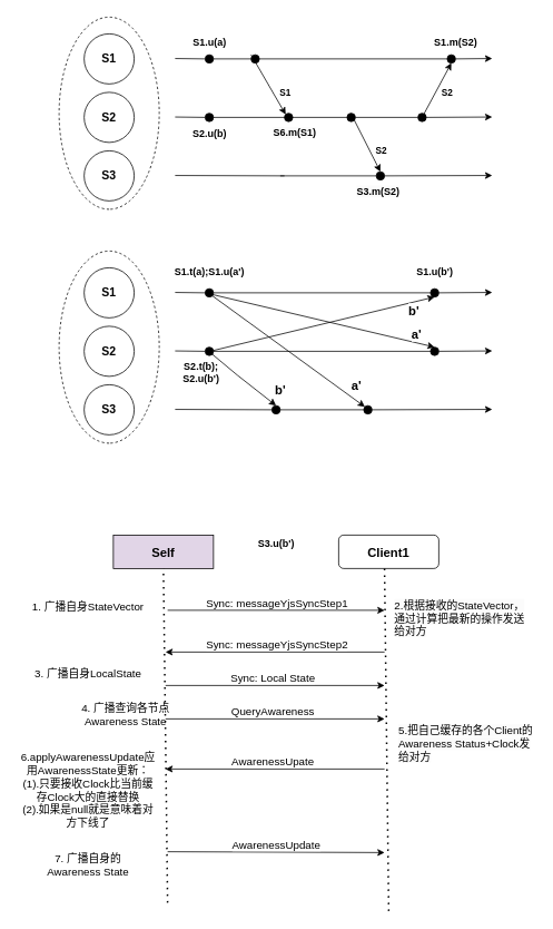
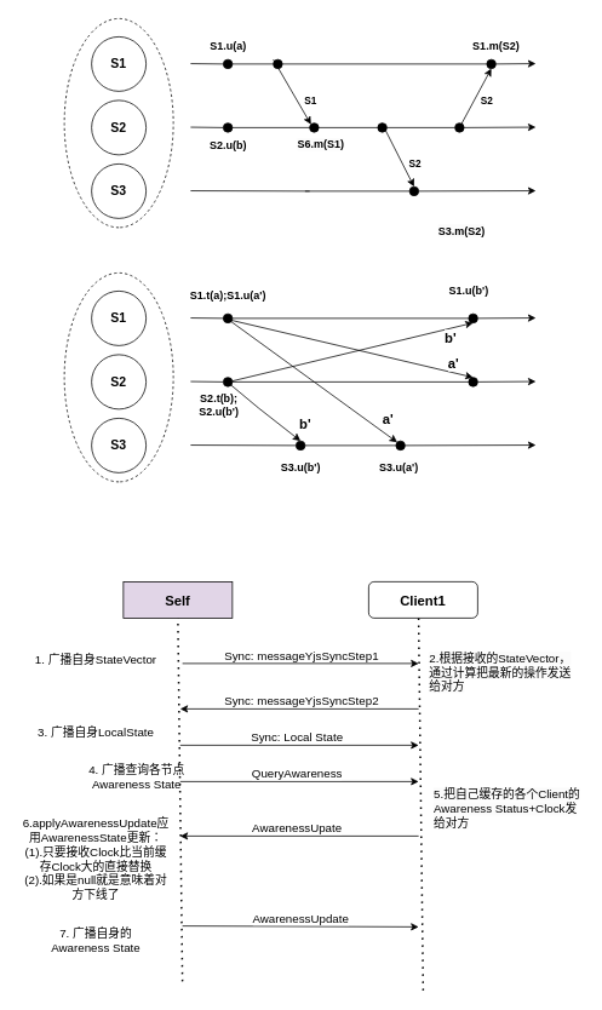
  <mxCell id="0" />
  <mxCell id="1" parent="0" />
  <mxCell id="2" value="" style="ellipse;whiteSpace=wrap;html=1;direction=south;dashed=1;" vertex="1" parent="1"><mxGeometry x="70" y="300" width="120" height="230" as="geometry" /></mxCell>
  <mxCell id="3" value="S1" style="ellipse;whiteSpace=wrap;html=1;aspect=fixed;fontSize=14;fontStyle=1" vertex="1" parent="1"><mxGeometry x="100" y="320" width="60" height="60" as="geometry" /></mxCell>
  <mxCell id="4" value="S2" style="ellipse;whiteSpace=wrap;html=1;aspect=fixed;fontSize=14;fontStyle=1" vertex="1" parent="1"><mxGeometry x="100" y="390" width="60" height="60" as="geometry" /></mxCell>
  <mxCell id="5" value="S3" style="ellipse;whiteSpace=wrap;html=1;aspect=fixed;fontSize=14;fontStyle=1" vertex="1" parent="1"><mxGeometry x="100" y="460" width="60" height="60" as="geometry" /></mxCell>
  <mxCell id="6" value="" style="endArrow=classic;html=1;rounded=0;" edge="1" parent="1" source="19"><mxGeometry width="50" height="50" relative="1" as="geometry"><mxPoint x="209" y="349.58" as="sourcePoint" /><mxPoint x="589" y="349.58" as="targetPoint" /></mxGeometry></mxCell>
  <mxCell id="7" value="" style="endArrow=classic;html=1;rounded=0;" edge="1" parent="1" source="21"><mxGeometry width="50" height="50" relative="1" as="geometry"><mxPoint x="209" y="419.58" as="sourcePoint" /><mxPoint x="589" y="419.58" as="targetPoint" /></mxGeometry></mxCell>
  <mxCell id="8" value="" style="endArrow=classic;html=1;rounded=0;" edge="1" parent="1" source="17"><mxGeometry width="50" height="50" relative="1" as="geometry"><mxPoint x="209" y="489.58" as="sourcePoint" /><mxPoint x="589" y="489.58" as="targetPoint" /></mxGeometry></mxCell>
  <mxCell id="9" value="" style="endArrow=none;html=1;rounded=0;endFill=0;" edge="1" parent="1" target="10"><mxGeometry width="50" height="50" relative="1" as="geometry"><mxPoint x="209" y="349.58" as="sourcePoint" /><mxPoint x="589" y="349.58" as="targetPoint" /></mxGeometry></mxCell>
  <mxCell id="10" value="" style="ellipse;whiteSpace=wrap;html=1;aspect=fixed;fillColor=#000000;" vertex="1" parent="1"><mxGeometry x="245" y="345" width="10" height="10" as="geometry" /></mxCell>
  <mxCell id="11" value="S1.t(a);S1.u(a')" style="text;html=1;align=center;verticalAlign=middle;resizable=0;points=[];autosize=1;strokeColor=none;fillColor=none;fontStyle=1" vertex="1" parent="1"><mxGeometry x="200" y="310" width="100" height="30" as="geometry" /></mxCell>
  <mxCell id="12" value="" style="endArrow=none;html=1;rounded=0;endFill=0;" edge="1" parent="1" target="13"><mxGeometry width="50" height="50" relative="1" as="geometry"><mxPoint x="209" y="419.58" as="sourcePoint" /><mxPoint x="589" y="419.58" as="targetPoint" /></mxGeometry></mxCell>
  <mxCell id="13" value="" style="ellipse;whiteSpace=wrap;html=1;aspect=fixed;fillColor=#000000;" vertex="1" parent="1"><mxGeometry x="245" y="415" width="10" height="10" as="geometry" /></mxCell>
  <mxCell id="14" value="" style="endArrow=none;html=1;rounded=0;endFill=0;" edge="1" parent="1" target="15"><mxGeometry width="50" height="50" relative="1" as="geometry"><mxPoint x="209" y="489.58" as="sourcePoint" /><mxPoint x="589" y="489.58" as="targetPoint" /></mxGeometry></mxCell>
  <mxCell id="15" value="" style="ellipse;whiteSpace=wrap;html=1;aspect=fixed;fillColor=#000000;" vertex="1" parent="1"><mxGeometry x="325" y="485" width="10" height="10" as="geometry" /></mxCell>
  <mxCell id="16" value="" style="endArrow=none;html=1;rounded=0;endFill=0;" edge="1" parent="1" source="15" target="17"><mxGeometry width="50" height="50" relative="1" as="geometry"><mxPoint x="315" y="490" as="sourcePoint" /><mxPoint x="589" y="489.58" as="targetPoint" /></mxGeometry></mxCell>
  <mxCell id="17" value="" style="ellipse;whiteSpace=wrap;html=1;aspect=fixed;fillColor=#000000;" vertex="1" parent="1"><mxGeometry x="435" y="485" width="10" height="10" as="geometry" /></mxCell>
  <mxCell id="18" value="" style="endArrow=none;html=1;rounded=0;endFill=0;" edge="1" parent="1" source="10" target="19"><mxGeometry width="50" height="50" relative="1" as="geometry"><mxPoint x="255" y="350" as="sourcePoint" /><mxPoint x="589" y="349.58" as="targetPoint" /></mxGeometry></mxCell>
  <mxCell id="19" value="" style="ellipse;whiteSpace=wrap;html=1;aspect=fixed;fillColor=#000000;" vertex="1" parent="1"><mxGeometry x="515" y="345" width="10" height="10" as="geometry" /></mxCell>
  <mxCell id="20" value="" style="endArrow=none;html=1;rounded=0;endFill=0;" edge="1" parent="1" source="13" target="21"><mxGeometry width="50" height="50" relative="1" as="geometry"><mxPoint x="255" y="420" as="sourcePoint" /><mxPoint x="589" y="419.58" as="targetPoint" /></mxGeometry></mxCell>
  <mxCell id="21" value="" style="ellipse;whiteSpace=wrap;html=1;aspect=fixed;fillColor=#000000;" vertex="1" parent="1"><mxGeometry x="515" y="415" width="10" height="10" as="geometry" /></mxCell>
  <mxCell id="22" value="S2.t(b);&lt;div&gt;S2.u(b')&lt;/div&gt;" style="text;html=1;align=center;verticalAlign=middle;resizable=0;points=[];autosize=1;strokeColor=none;fillColor=none;fontStyle=1" vertex="1" parent="1"><mxGeometry x="205" y="425" width="70" height="40" as="geometry" /></mxCell>
- <mxCell id="23" value="S3.u(b')" style="text;html=1;align=center;verticalAlign=middle;resizable=0;points=[];autosize=1;strokeColor=none;fillColor=none;fontStyle=1" vertex="1" parent="1"><mxGeometry x="295" y="635" width="70" height="30" as="geometry" /></mxCell>
- <mxCell id="25" value="S1.u(b')" style="text;html=1;align=center;verticalAlign=middle;resizable=0;points=[];autosize=1;strokeColor=none;fillColor=none;fontStyle=1" vertex="1" parent="1"><mxGeometry x="485" y="310" width="70" height="30" as="geometry" /></mxCell>
+ <mxCell id="23" value="S3.u(b')" style="text;html=1;align=center;verticalAlign=middle;resizable=0;points=[];autosize=1;strokeColor=none;fillColor=none;fontStyle=1" vertex="1" parent="1"><mxGeometry x="295" y="500" width="70" height="30" as="geometry" /></mxCell>
+ <mxCell id="24" value="&lt;span style=&quot;color: rgb(0, 0, 0); font-family: Helvetica; font-size: 12px; font-style: normal; font-variant-ligatures: normal; font-variant-caps: normal; font-weight: 700; letter-spacing: normal; orphans: 2; text-align: center; text-indent: 0px; text-transform: none; widows: 2; word-spacing: 0px; -webkit-text-stroke-width: 0px; white-space: nowrap; background-color: rgb(251, 251, 251); text-decoration-thickness: initial; text-decoration-style: initial; text-decoration-color: initial; display: inline !important; float: none;&quot;&gt;S3.u(a')&lt;/span&gt;" style="text;whiteSpace=wrap;html=1;" vertex="1" parent="1"><mxGeometry x="415" y="500" width="120" height="40" as="geometry" /></mxCell>
+ <mxCell id="25" value="S1.u(b')" style="text;html=1;align=center;verticalAlign=middle;resizable=0;points=[];autosize=1;strokeColor=none;fillColor=none;fontStyle=1" vertex="1" parent="1"><mxGeometry x="480" y="305" width="70" height="30" as="geometry" /></mxCell>
  <mxCell id="26" value="" style="endArrow=classic;html=1;rounded=0;entryX=0;entryY=0;entryDx=0;entryDy=0;exitX=1;exitY=1;exitDx=0;exitDy=0;" edge="1" parent="1" source="10" target="17"><mxGeometry width="50" height="50" relative="1" as="geometry"><mxPoint x="295" y="380" as="sourcePoint" /><mxPoint x="345" y="330" as="targetPoint" /></mxGeometry></mxCell>
  <mxCell id="27" value="a&lt;font style=&quot;font-size: 15px;&quot;&gt;&lt;span style=&quot;font-size: 15px;&quot;&gt;'&lt;/span&gt;&lt;/font&gt;" style="edgeLabel;html=1;align=center;verticalAlign=middle;resizable=0;points=[];fontSize=15;fontStyle=1" vertex="1" connectable="0" parent="26"><mxGeometry x="0.731" y="-1" relative="1" as="geometry"><mxPoint x="14" y="-9" as="offset" /></mxGeometry></mxCell>
  <mxCell id="28" value="" style="endArrow=classic;html=1;rounded=0;exitX=1;exitY=1;exitDx=0;exitDy=0;entryX=0.5;entryY=0;entryDx=0;entryDy=0;" edge="1" parent="1" target="21"><mxGeometry width="50" height="50" relative="1" as="geometry"><mxPoint x="245" y="350" as="sourcePoint" /><mxPoint x="485" y="390" as="targetPoint" /></mxGeometry></mxCell>
  <mxCell id="29" value="a&lt;font style=&quot;font-size: 15px;&quot;&gt;&lt;span style=&quot;font-size: 15px;&quot;&gt;'&lt;/span&gt;&lt;/font&gt;" style="edgeLabel;html=1;align=center;verticalAlign=middle;resizable=0;points=[];fontSize=15;fontStyle=1" vertex="1" connectable="0" parent="28"><mxGeometry x="0.731" y="-1" relative="1" as="geometry"><mxPoint x="14" y="-9" as="offset" /></mxGeometry></mxCell>
  <mxCell id="30" value="" style="endArrow=classic;html=1;rounded=0;entryX=0.5;entryY=0;entryDx=0;entryDy=0;" edge="1" parent="1" target="15"><mxGeometry width="50" height="50" relative="1" as="geometry"><mxPoint x="253.54" y="423.54" as="sourcePoint" /><mxPoint x="325.004" y="485.004" as="targetPoint" /><Array as="points"><mxPoint x="283.54" y="448.54" /></Array></mxGeometry></mxCell>
  <mxCell id="31" value="b'" style="edgeLabel;html=1;align=center;verticalAlign=middle;resizable=0;points=[];fontSize=15;fontStyle=1" vertex="1" connectable="0" parent="30"><mxGeometry x="0.342" y="2" relative="1" as="geometry"><mxPoint x="29" y="2" as="offset" /></mxGeometry></mxCell>
  <mxCell id="32" value="" style="endArrow=classic;html=1;rounded=0;entryX=0.5;entryY=1;entryDx=0;entryDy=0;" edge="1" parent="1" target="19"><mxGeometry width="50" height="50" relative="1" as="geometry"><mxPoint x="255" y="419" as="sourcePoint" /><mxPoint x="355" y="380" as="targetPoint" /><Array as="points" /></mxGeometry></mxCell>
  <mxCell id="33" value="b'" style="edgeLabel;html=1;align=center;verticalAlign=middle;resizable=0;points=[];fontSize=15;fontStyle=1" vertex="1" connectable="0" parent="32"><mxGeometry x="0.342" y="2" relative="1" as="geometry"><mxPoint x="62" y="-4" as="offset" /></mxGeometry></mxCell>
  <mxCell id="34" value="" style="ellipse;whiteSpace=wrap;html=1;direction=south;dashed=1;" vertex="1" parent="1"><mxGeometry x="70" y="20" width="120" height="230" as="geometry" /></mxCell>
  <mxCell id="35" value="S1" style="ellipse;whiteSpace=wrap;html=1;aspect=fixed;fontSize=14;fontStyle=1" vertex="1" parent="1"><mxGeometry x="100" y="40" width="60" height="60" as="geometry" /></mxCell>
  <mxCell id="36" value="S2" style="ellipse;whiteSpace=wrap;html=1;aspect=fixed;fontSize=14;fontStyle=1" vertex="1" parent="1"><mxGeometry x="100" y="110" width="60" height="60" as="geometry" /></mxCell>
  <mxCell id="37" value="S3" style="ellipse;whiteSpace=wrap;html=1;aspect=fixed;fontSize=14;fontStyle=1" vertex="1" parent="1"><mxGeometry x="100" y="180" width="60" height="60" as="geometry" /></mxCell>
  <mxCell id="38" value="" style="endArrow=classic;html=1;rounded=0;" edge="1" parent="1" source="50"><mxGeometry width="50" height="50" relative="1" as="geometry"><mxPoint x="209" y="69.58" as="sourcePoint" /><mxPoint x="589" y="69.58" as="targetPoint" /></mxGeometry></mxCell>
  <mxCell id="39" value="" style="endArrow=classic;html=1;rounded=0;" edge="1" parent="1" source="52"><mxGeometry width="50" height="50" relative="1" as="geometry"><mxPoint x="209" y="139.58" as="sourcePoint" /><mxPoint x="589" y="139.58" as="targetPoint" /></mxGeometry></mxCell>
  <mxCell id="40" value="" style="endArrow=classic;html=1;rounded=0;" edge="1" parent="1" source="48"><mxGeometry width="50" height="50" relative="1" as="geometry"><mxPoint x="209" y="209.58" as="sourcePoint" /><mxPoint x="589" y="209.58" as="targetPoint" /></mxGeometry></mxCell>
  <mxCell id="41" value="" style="endArrow=none;html=1;rounded=0;endFill=0;" edge="1" parent="1" target="42"><mxGeometry width="50" height="50" relative="1" as="geometry"><mxPoint x="209" y="69.58" as="sourcePoint" /><mxPoint x="589" y="69.58" as="targetPoint" /></mxGeometry></mxCell>
  <mxCell id="42" value="" style="ellipse;whiteSpace=wrap;html=1;aspect=fixed;fillColor=#000000;" vertex="1" parent="1"><mxGeometry x="245" y="65" width="10" height="10" as="geometry" /></mxCell>
  <mxCell id="43" value="S1.u(a)" style="text;html=1;align=center;verticalAlign=middle;resizable=0;points=[];autosize=1;strokeColor=none;fillColor=none;fontStyle=1" vertex="1" parent="1"><mxGeometry x="220" y="35" width="60" height="30" as="geometry" /></mxCell>
  <mxCell id="44" value="" style="endArrow=none;html=1;rounded=0;endFill=0;" edge="1" parent="1" target="45"><mxGeometry width="50" height="50" relative="1" as="geometry"><mxPoint x="209" y="139.58" as="sourcePoint" /><mxPoint x="589" y="139.58" as="targetPoint" /></mxGeometry></mxCell>
  <mxCell id="45" value="" style="ellipse;whiteSpace=wrap;html=1;aspect=fixed;fillColor=#000000;" vertex="1" parent="1"><mxGeometry x="245" y="135" width="10" height="10" as="geometry" /></mxCell>
  <mxCell id="46" value="" style="endArrow=none;html=1;rounded=0;endFill=0;" edge="1" parent="1"><mxGeometry width="50" height="50" relative="1" as="geometry"><mxPoint x="209" y="209.58" as="sourcePoint" /><mxPoint x="340" y="210" as="targetPoint" /></mxGeometry></mxCell>
  <mxCell id="47" value="" style="endArrow=none;html=1;rounded=0;endFill=0;" edge="1" parent="1" target="48"><mxGeometry width="50" height="50" relative="1" as="geometry"><mxPoint x="335" y="210" as="sourcePoint" /><mxPoint x="589" y="209.58" as="targetPoint" /></mxGeometry></mxCell>
  <mxCell id="48" value="" style="ellipse;whiteSpace=wrap;html=1;aspect=fixed;fillColor=#000000;" vertex="1" parent="1"><mxGeometry x="450" y="205" width="10" height="10" as="geometry" /></mxCell>
  <mxCell id="49" value="" style="endArrow=none;html=1;rounded=0;endFill=0;" edge="1" parent="1" source="57" target="50"><mxGeometry width="50" height="50" relative="1" as="geometry"><mxPoint x="255" y="70" as="sourcePoint" /><mxPoint x="589" y="69.58" as="targetPoint" /></mxGeometry></mxCell>
  <mxCell id="50" value="" style="ellipse;whiteSpace=wrap;html=1;aspect=fixed;fillColor=#000000;" vertex="1" parent="1"><mxGeometry x="535" y="65" width="10" height="10" as="geometry" /></mxCell>
  <mxCell id="51" value="" style="endArrow=none;html=1;rounded=0;endFill=0;" edge="1" parent="1" source="60" target="52"><mxGeometry width="50" height="50" relative="1" as="geometry"><mxPoint x="255" y="140" as="sourcePoint" /><mxPoint x="589" y="139.58" as="targetPoint" /></mxGeometry></mxCell>
  <mxCell id="52" value="" style="ellipse;whiteSpace=wrap;html=1;aspect=fixed;fillColor=#000000;" vertex="1" parent="1"><mxGeometry x="500" y="135" width="10" height="10" as="geometry" /></mxCell>
  <mxCell id="53" value="&lt;div&gt;S2.u(b)&lt;/div&gt;" style="text;html=1;align=center;verticalAlign=middle;resizable=0;points=[];autosize=1;strokeColor=none;fillColor=none;fontStyle=1" vertex="1" parent="1"><mxGeometry x="220" y="145" width="60" height="30" as="geometry" /></mxCell>
- <mxCell id="54" value="&lt;span style=&quot;color: rgb(0, 0, 0); font-family: Helvetica; font-size: 12px; font-style: normal; font-variant-ligatures: normal; font-variant-caps: normal; font-weight: 700; letter-spacing: normal; orphans: 2; text-align: center; text-indent: 0px; text-transform: none; widows: 2; word-spacing: 0px; -webkit-text-stroke-width: 0px; white-space: nowrap; background-color: rgb(251, 251, 251); text-decoration-thickness: initial; text-decoration-style: initial; text-decoration-color: initial; display: inline !important; float: none;&quot;&gt;S3.m(S2)&lt;/span&gt;" style="text;whiteSpace=wrap;html=1;" vertex="1" parent="1"><mxGeometry x="425" y="215" width="120" height="40" as="geometry" /></mxCell>
+ <mxCell id="54" value="&lt;span style=&quot;color: rgb(0, 0, 0); font-family: Helvetica; font-size: 12px; font-style: normal; font-variant-ligatures: normal; font-variant-caps: normal; font-weight: 700; letter-spacing: normal; orphans: 2; text-align: center; text-indent: 0px; text-transform: none; widows: 2; word-spacing: 0px; -webkit-text-stroke-width: 0px; white-space: nowrap; background-color: rgb(251, 251, 251); text-decoration-thickness: initial; text-decoration-style: initial; text-decoration-color: initial; display: inline !important; float: none;&quot;&gt;S3.m(S2)&lt;/span&gt;" style="text;whiteSpace=wrap;html=1;" vertex="1" parent="1"><mxGeometry x="480" y="240" width="120" height="40" as="geometry" /></mxCell>
  <mxCell id="55" value="S1.m(S2)" style="text;html=1;align=center;verticalAlign=middle;resizable=0;points=[];autosize=1;strokeColor=none;fillColor=none;fontStyle=1" vertex="1" parent="1"><mxGeometry x="510" y="35" width="70" height="30" as="geometry" /></mxCell>
  <mxCell id="56" value="" style="endArrow=none;html=1;rounded=0;endFill=0;" edge="1" parent="1" source="42" target="57"><mxGeometry width="50" height="50" relative="1" as="geometry"><mxPoint x="255" y="70" as="sourcePoint" /><mxPoint x="515" y="70" as="targetPoint" /></mxGeometry></mxCell>
  <mxCell id="57" value="" style="ellipse;whiteSpace=wrap;html=1;aspect=fixed;fillColor=#000000;" vertex="1" parent="1"><mxGeometry x="300" y="65" width="10" height="10" as="geometry" /></mxCell>
  <mxCell id="58" value="" style="ellipse;whiteSpace=wrap;html=1;aspect=fixed;fillColor=#000000;" vertex="1" parent="1"><mxGeometry x="340" y="135" width="10" height="10" as="geometry" /></mxCell>
  <mxCell id="59" value="" style="endArrow=none;html=1;rounded=0;endFill=0;" edge="1" parent="1" source="45" target="60"><mxGeometry width="50" height="50" relative="1" as="geometry"><mxPoint x="255" y="140" as="sourcePoint" /><mxPoint x="515" y="140" as="targetPoint" /></mxGeometry></mxCell>
  <mxCell id="60" value="" style="ellipse;whiteSpace=wrap;html=1;aspect=fixed;fillColor=#000000;" vertex="1" parent="1"><mxGeometry x="415" y="135" width="10" height="10" as="geometry" /></mxCell>
  <mxCell id="61" value="&lt;span style=&quot;color: rgb(0, 0, 0); font-family: Helvetica; font-size: 12px; font-style: normal; font-variant-ligatures: normal; font-variant-caps: normal; font-weight: 700; letter-spacing: normal; orphans: 2; text-align: center; text-indent: 0px; text-transform: none; widows: 2; word-spacing: 0px; -webkit-text-stroke-width: 0px; white-space: nowrap; background-color: rgb(251, 251, 251); text-decoration-thickness: initial; text-decoration-style: initial; text-decoration-color: initial; display: inline !important; float: none;&quot;&gt;S6.m(S1)&lt;/span&gt;" style="text;whiteSpace=wrap;html=1;" vertex="1" parent="1"><mxGeometry x="325" y="145" width="70" height="40" as="geometry" /></mxCell>
  <mxCell id="62" value="" style="endArrow=classic;html=1;rounded=0;entryX=0;entryY=0;entryDx=0;entryDy=0;" edge="1" parent="1" target="58"><mxGeometry width="50" height="50" relative="1" as="geometry"><mxPoint x="300" y="65" as="sourcePoint" /><mxPoint x="340" y="125" as="targetPoint" /></mxGeometry></mxCell>
  <mxCell id="63" value="S1" style="edgeLabel;html=1;align=center;verticalAlign=middle;resizable=0;points=[];fontSize=11;fontStyle=1" vertex="1" connectable="0" parent="62"><mxGeometry x="0.372" y="1" relative="1" as="geometry"><mxPoint x="11" y="-3" as="offset" /></mxGeometry></mxCell>
  <mxCell id="64" value="" style="endArrow=classic;html=1;rounded=0;entryX=0.5;entryY=0;entryDx=0;entryDy=0;" edge="1" parent="1" target="48"><mxGeometry width="50" height="50" relative="1" as="geometry"><mxPoint x="419.5" y="135" as="sourcePoint" /><mxPoint x="450" y="200" as="targetPoint" /></mxGeometry></mxCell>
  <mxCell id="65" value="S2" style="edgeLabel;html=1;align=center;verticalAlign=middle;resizable=0;points=[];fontSize=11;fontStyle=1" vertex="1" connectable="0" parent="64"><mxGeometry x="0.372" y="1" relative="1" as="geometry"><mxPoint x="11" y="-3" as="offset" /></mxGeometry></mxCell>
  <mxCell id="66" value="" style="endArrow=classic;html=1;rounded=0;entryX=0.5;entryY=1;entryDx=0;entryDy=0;" edge="1" parent="1" target="50"><mxGeometry width="50" height="50" relative="1" as="geometry"><mxPoint x="505" y="140" as="sourcePoint" /><mxPoint x="555" y="90" as="targetPoint" /></mxGeometry></mxCell>
  <mxCell id="67" value="S2" style="edgeLabel;html=1;align=center;verticalAlign=middle;resizable=0;points=[];fontStyle=1" vertex="1" connectable="0" parent="66"><mxGeometry x="0.114" y="2" relative="1" as="geometry"><mxPoint x="12" y="7" as="offset" /></mxGeometry></mxCell>
  <mxCell id="68" value="Self" style="rounded=0;whiteSpace=wrap;html=1;fontStyle=1;fontSize=15;fillColor=#e1d5e7;" vertex="1" parent="1"><mxGeometry x="135" y="640" width="120" height="40" as="geometry" /></mxCell>
  <mxCell id="69" value="Client1" style="whiteSpace=wrap;html=1;fontStyle=1;fontSize=15;rounded=1;" vertex="1" parent="1"><mxGeometry x="405" y="640" width="120" height="40" as="geometry" /></mxCell>
  <mxCell id="70" value="" style="endArrow=none;dashed=1;html=1;dashPattern=1 3;strokeWidth=2;rounded=0;" edge="1" parent="1"><mxGeometry width="50" height="50" relative="1" as="geometry"><mxPoint x="200" y="1080" as="sourcePoint" /><mxPoint x="195" y="680" as="targetPoint" /></mxGeometry></mxCell>
  <mxCell id="71" value="" style="endArrow=none;dashed=1;html=1;dashPattern=1 3;strokeWidth=2;rounded=0;entryX=0.458;entryY=1;entryDx=0;entryDy=0;entryPerimeter=0;" edge="1" parent="1" target="69"><mxGeometry width="50" height="50" relative="1" as="geometry"><mxPoint x="465" y="1090" as="sourcePoint" /><mxPoint x="460" y="690" as="targetPoint" /></mxGeometry></mxCell>
  <mxCell id="72" value="1. 广播自身StateVector" style="text;html=1;align=center;verticalAlign=middle;whiteSpace=wrap;rounded=0;fontSize=13;fontStyle=0" vertex="1" parent="1"><mxGeometry x="20" y="710" width="170" height="30" as="geometry" /></mxCell>
  <mxCell id="73" value="" style="endArrow=classic;html=1;rounded=0;" edge="1" parent="1"><mxGeometry width="50" height="50" relative="1" as="geometry"><mxPoint x="200" y="730" as="sourcePoint" /><mxPoint x="460" y="730" as="targetPoint" /></mxGeometry></mxCell>
  <mxCell id="74" value="Sync: messageYjsSyncStep1" style="edgeLabel;html=1;align=center;verticalAlign=middle;resizable=0;points=[];fontSize=13;" vertex="1" connectable="0" parent="73"><mxGeometry x="-0.598" y="-1" relative="1" as="geometry"><mxPoint x="78" y="-11" as="offset" /></mxGeometry></mxCell>
  <mxCell id="75" value="" style="endArrow=none;html=1;rounded=0;startArrow=classic;startFill=1;endFill=0;" edge="1" parent="1"><mxGeometry width="50" height="50" relative="1" as="geometry"><mxPoint x="197.5" y="780" as="sourcePoint" /><mxPoint x="460" y="780" as="targetPoint" /></mxGeometry></mxCell>
  <mxCell id="76" value="Sync: messageYjsSyncStep2" style="edgeLabel;html=1;align=center;verticalAlign=middle;resizable=0;points=[];fontSize=13;" vertex="1" connectable="0" parent="75"><mxGeometry x="-0.598" y="-1" relative="1" as="geometry"><mxPoint x="80" y="-11" as="offset" /></mxGeometry></mxCell>
  <mxCell id="77" value="&lt;span style=&quot;color: rgb(0, 0, 0); font-family: Helvetica; font-size: 13px; font-style: normal; font-variant-ligatures: normal; font-variant-caps: normal; font-weight: 400; letter-spacing: normal; orphans: 2; text-align: center; text-indent: 0px; text-transform: none; widows: 2; word-spacing: 0px; -webkit-text-stroke-width: 0px; white-space: normal; background-color: rgb(251, 251, 251); text-decoration-thickness: initial; text-decoration-style: initial; text-decoration-color: initial; display: inline !important; float: none;&quot;&gt;2.根据接收的StateVector，通过计算把最新的操作发送给对方&lt;/span&gt;" style="text;whiteSpace=wrap;html=1;" vertex="1" parent="1"><mxGeometry x="470" y="710" width="170" height="50" as="geometry" /></mxCell>
  <mxCell id="78" value="3. 广播自身LocalState" style="text;html=1;align=center;verticalAlign=middle;whiteSpace=wrap;rounded=0;fontSize=13;fontStyle=0" vertex="1" parent="1"><mxGeometry x="20" y="790" width="170" height="30" as="geometry" /></mxCell>
  <mxCell id="79" value="" style="endArrow=classic;html=1;rounded=0;" edge="1" parent="1"><mxGeometry width="50" height="50" relative="1" as="geometry"><mxPoint x="197.5" y="820" as="sourcePoint" /><mxPoint x="460" y="820" as="targetPoint" /></mxGeometry></mxCell>
  <mxCell id="80" value="Sync: Local State" style="edgeLabel;html=1;align=center;verticalAlign=middle;resizable=0;points=[];fontSize=13;" vertex="1" connectable="0" parent="79"><mxGeometry x="-0.598" y="-1" relative="1" as="geometry"><mxPoint x="75" y="-11" as="offset" /></mxGeometry></mxCell>
  <mxCell id="81" value="" style="endArrow=classic;html=1;rounded=0;" edge="1" parent="1"><mxGeometry width="50" height="50" relative="1" as="geometry"><mxPoint x="197.5" y="860" as="sourcePoint" /><mxPoint x="460" y="860" as="targetPoint" /></mxGeometry></mxCell>
  <mxCell id="82" value="QueryAwareness" style="edgeLabel;html=1;align=center;verticalAlign=middle;resizable=0;points=[];fontSize=13;" vertex="1" connectable="0" parent="81"><mxGeometry x="-0.598" y="-1" relative="1" as="geometry"><mxPoint x="75" y="-11" as="offset" /></mxGeometry></mxCell>
  <mxCell id="83" value="4. 广播查询各节点&lt;br&gt;Awareness State" style="text;html=1;align=center;verticalAlign=middle;whiteSpace=wrap;rounded=0;fontSize=13;fontStyle=0" vertex="1" parent="1"><mxGeometry x="65" y="840" width="170" height="30" as="geometry" /></mxCell>
  <mxCell id="84" value="" style="endArrow=none;html=1;rounded=0;startArrow=classic;startFill=1;endFill=0;" edge="1" parent="1"><mxGeometry width="50" height="50" relative="1" as="geometry"><mxPoint x="197.5" y="920" as="sourcePoint" /><mxPoint x="460" y="920" as="targetPoint" /></mxGeometry></mxCell>
  <mxCell id="85" value="AwarenessUpate" style="edgeLabel;html=1;align=center;verticalAlign=middle;resizable=0;points=[];fontSize=13;" vertex="1" connectable="0" parent="84"><mxGeometry x="-0.598" y="-1" relative="1" as="geometry"><mxPoint x="75" y="-11" as="offset" /></mxGeometry></mxCell>
  <mxCell id="86" value="&lt;span style=&quot;color: rgb(0, 0, 0); font-family: Helvetica; font-size: 13px; font-style: normal; font-variant-ligatures: normal; font-variant-caps: normal; font-weight: 400; letter-spacing: normal; orphans: 2; text-align: center; text-indent: 0px; text-transform: none; widows: 2; word-spacing: 0px; -webkit-text-stroke-width: 0px; white-space: normal; background-color: rgb(251, 251, 251); text-decoration-thickness: initial; text-decoration-style: initial; text-decoration-color: initial; display: inline !important; float: none;&quot;&gt;5.把自己缓存的各个Client的Awareness Status+Clock发给对方&lt;/span&gt;" style="text;whiteSpace=wrap;html=1;" vertex="1" parent="1"><mxGeometry x="475" y="860" width="165" height="30" as="geometry" /></mxCell>
  <mxCell id="87" value="6.applyAwarenessUpdate应用AwarenessState更新：&lt;div&gt;(1).只要接收Clock比当前缓存Clock大的直接替换&lt;br&gt;(2).如果是null就是意味着对方下线了&lt;/div&gt;" style="text;html=1;align=center;verticalAlign=middle;whiteSpace=wrap;rounded=0;fontSize=13;fontStyle=0" vertex="1" parent="1"><mxGeometry x="20" y="930" width="170" height="30" as="geometry" /></mxCell>
  <mxCell id="88" value="7. 广播自身的&lt;div&gt;Awareness State&lt;/div&gt;" style="text;html=1;align=center;verticalAlign=middle;whiteSpace=wrap;rounded=0;fontSize=13;fontStyle=0" vertex="1" parent="1"><mxGeometry x="20" y="1020" width="170" height="30" as="geometry" /></mxCell>
  <mxCell id="89" value="" style="endArrow=classic;html=1;rounded=0;" edge="1" parent="1"><mxGeometry width="50" height="50" relative="1" as="geometry"><mxPoint x="200" y="1019" as="sourcePoint" /><mxPoint x="460" y="1020" as="targetPoint" /></mxGeometry></mxCell>
  <mxCell id="90" value="AwarenessUpdate" style="edgeLabel;html=1;align=center;verticalAlign=middle;resizable=0;points=[];fontSize=13;" vertex="1" connectable="0" parent="89"><mxGeometry x="-0.598" y="-1" relative="1" as="geometry"><mxPoint x="78" y="-10" as="offset" /></mxGeometry></mxCell>
